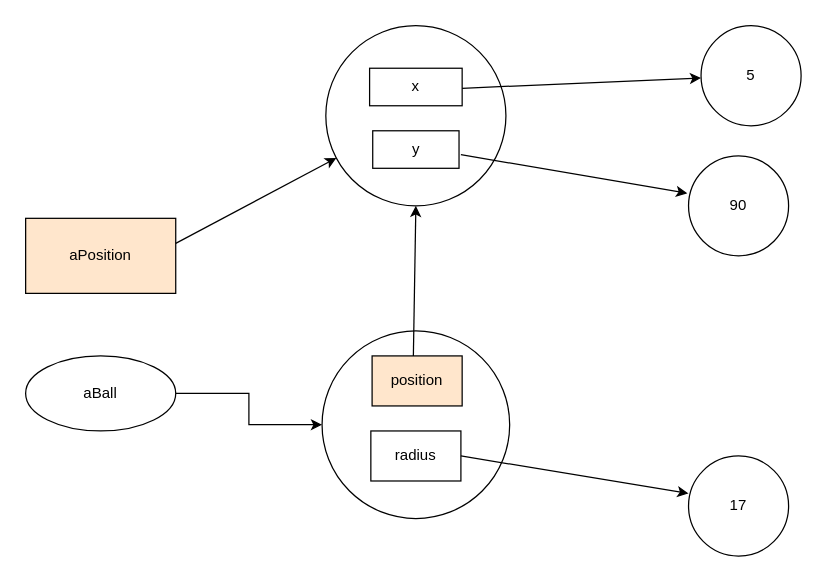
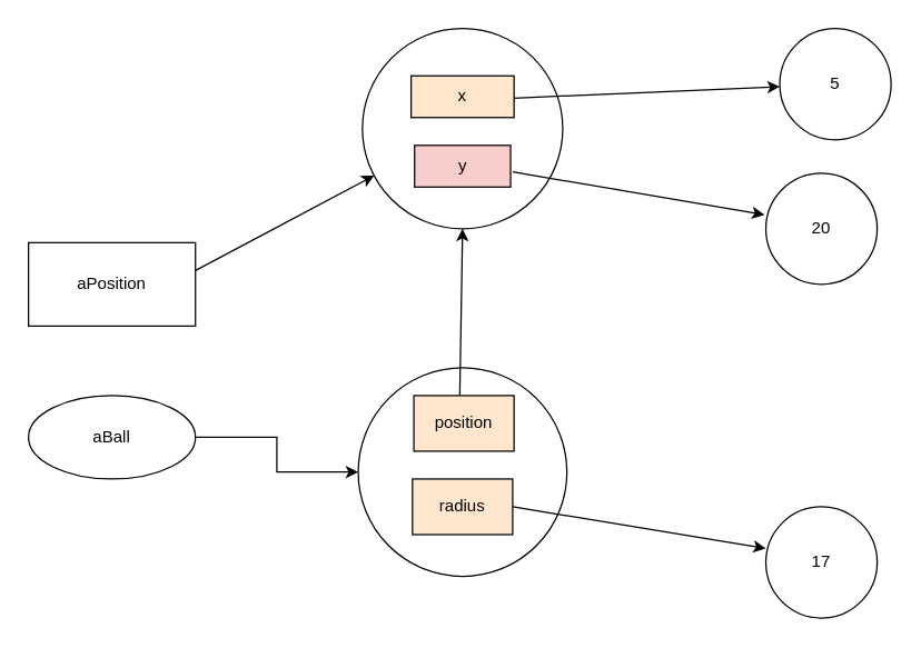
  <mxCell id="0" />
  <mxCell id="1" parent="0" />
- <mxCell id="2" value="aPosition" style="rounded=0;whiteSpace=wrap;html=1;fillColor=#ffe6cc;" vertex="1" parent="1"><mxGeometry x="20" y="174" width="120" height="60" as="geometry" /></mxCell>
+ <mxCell id="2" value="aPosition" style="rounded=0;whiteSpace=wrap;html=1;" vertex="1" parent="1"><mxGeometry x="20" y="174" width="120" height="60" as="geometry" /></mxCell>
  <mxCell id="3" value="" style="edgeStyle=orthogonalEdgeStyle;rounded=0;orthogonalLoop=1;jettySize=auto;html=1;" edge="1" parent="1" source="4" target="10"><mxGeometry relative="1" as="geometry" /></mxCell>
  <mxCell id="4" value="aBall" style="ellipse;whiteSpace=wrap;html=1;" vertex="1" parent="1"><mxGeometry x="20" y="284" width="120" height="60" as="geometry" /></mxCell>
  <mxCell id="5" value="" style="ellipse;whiteSpace=wrap;html=1;aspect=fixed;" vertex="1" parent="1"><mxGeometry x="260" y="20" width="144" height="144" as="geometry" /></mxCell>
- <mxCell id="6" value="y" style="rounded=0;whiteSpace=wrap;html=1;" vertex="1" parent="1"><mxGeometry x="297.5" y="104" width="69" height="30" as="geometry" /></mxCell>
- <mxCell id="7" value="x" style="rounded=0;whiteSpace=wrap;html=1;" vertex="1" parent="1"><mxGeometry x="295" y="54" width="74" height="30" as="geometry" /></mxCell>
+ <mxCell id="6" value="y" style="rounded=0;whiteSpace=wrap;html=1;fillColor=#f8cecc;" vertex="1" parent="1"><mxGeometry x="297.5" y="104" width="69" height="30" as="geometry" /></mxCell>
+ <mxCell id="7" value="x" style="rounded=0;whiteSpace=wrap;html=1;fillColor=#ffe6cc;" vertex="1" parent="1"><mxGeometry x="295" y="54" width="74" height="30" as="geometry" /></mxCell>
  <mxCell id="8" value="5" style="ellipse;whiteSpace=wrap;html=1;aspect=fixed;" vertex="1" parent="1"><mxGeometry x="560" y="20" width="80" height="80" as="geometry" /></mxCell>
- <mxCell id="9" value="90" style="ellipse;whiteSpace=wrap;html=1;aspect=fixed;" vertex="1" parent="1"><mxGeometry x="550" y="124" width="80" height="80" as="geometry" /></mxCell>
+ <mxCell id="9" value="20" style="ellipse;whiteSpace=wrap;html=1;aspect=fixed;" vertex="1" parent="1"><mxGeometry x="550" y="124" width="80" height="80" as="geometry" /></mxCell>
  <mxCell id="10" value="" style="ellipse;whiteSpace=wrap;html=1;aspect=fixed;" vertex="1" parent="1"><mxGeometry x="257" y="264" width="150" height="150" as="geometry" /></mxCell>
  <mxCell id="11" value="position" style="rounded=0;whiteSpace=wrap;html=1;fillColor=#ffe6cc;" vertex="1" parent="1"><mxGeometry x="297" y="284" width="72" height="40" as="geometry" /></mxCell>
- <mxCell id="12" value="radius" style="rounded=0;whiteSpace=wrap;html=1;" vertex="1" parent="1"><mxGeometry x="296" y="344" width="72" height="40" as="geometry" /></mxCell>
+ <mxCell id="12" value="radius" style="rounded=0;whiteSpace=wrap;html=1;fillColor=#ffe6cc;" vertex="1" parent="1"><mxGeometry x="296" y="344" width="72" height="40" as="geometry" /></mxCell>
  <mxCell id="13" value="17" style="ellipse;whiteSpace=wrap;html=1;aspect=fixed;" vertex="1" parent="1"><mxGeometry x="550" y="364" width="80" height="80" as="geometry" /></mxCell>
  <mxCell id="14" value="" style="endArrow=classic;html=1;" edge="1" parent="1" target="8"><mxGeometry width="50" height="50" relative="1" as="geometry"><mxPoint x="369" y="70" as="sourcePoint" /><mxPoint x="419" y="20" as="targetPoint" /></mxGeometry></mxCell>
  <mxCell id="15" value="" style="endArrow=classic;html=1;" edge="1" parent="1" target="5"><mxGeometry width="50" height="50" relative="1" as="geometry"><mxPoint x="140" y="194" as="sourcePoint" /><mxPoint x="190" y="144" as="targetPoint" /></mxGeometry></mxCell>
  <mxCell id="16" value="" style="endArrow=classic;html=1;" edge="1" parent="1"><mxGeometry width="50" height="50" relative="1" as="geometry"><mxPoint x="368" y="123.1" as="sourcePoint" /><mxPoint x="549" y="154" as="targetPoint" /></mxGeometry></mxCell>
  <mxCell id="17" value="" style="endArrow=classic;html=1;entryX=0;entryY=0.375;entryDx=0;entryDy=0;entryPerimeter=0;" edge="1" parent="1" target="13"><mxGeometry width="50" height="50" relative="1" as="geometry"><mxPoint x="368" y="364" as="sourcePoint" /><mxPoint x="418" y="314" as="targetPoint" /></mxGeometry></mxCell>
  <mxCell id="18" value="" style="endArrow=classic;html=1;entryX=0.5;entryY=1;entryDx=0;entryDy=0;" edge="1" parent="1" target="5"><mxGeometry width="50" height="50" relative="1" as="geometry"><mxPoint x="330" y="284" as="sourcePoint" /><mxPoint x="380" y="234" as="targetPoint" /></mxGeometry></mxCell>
